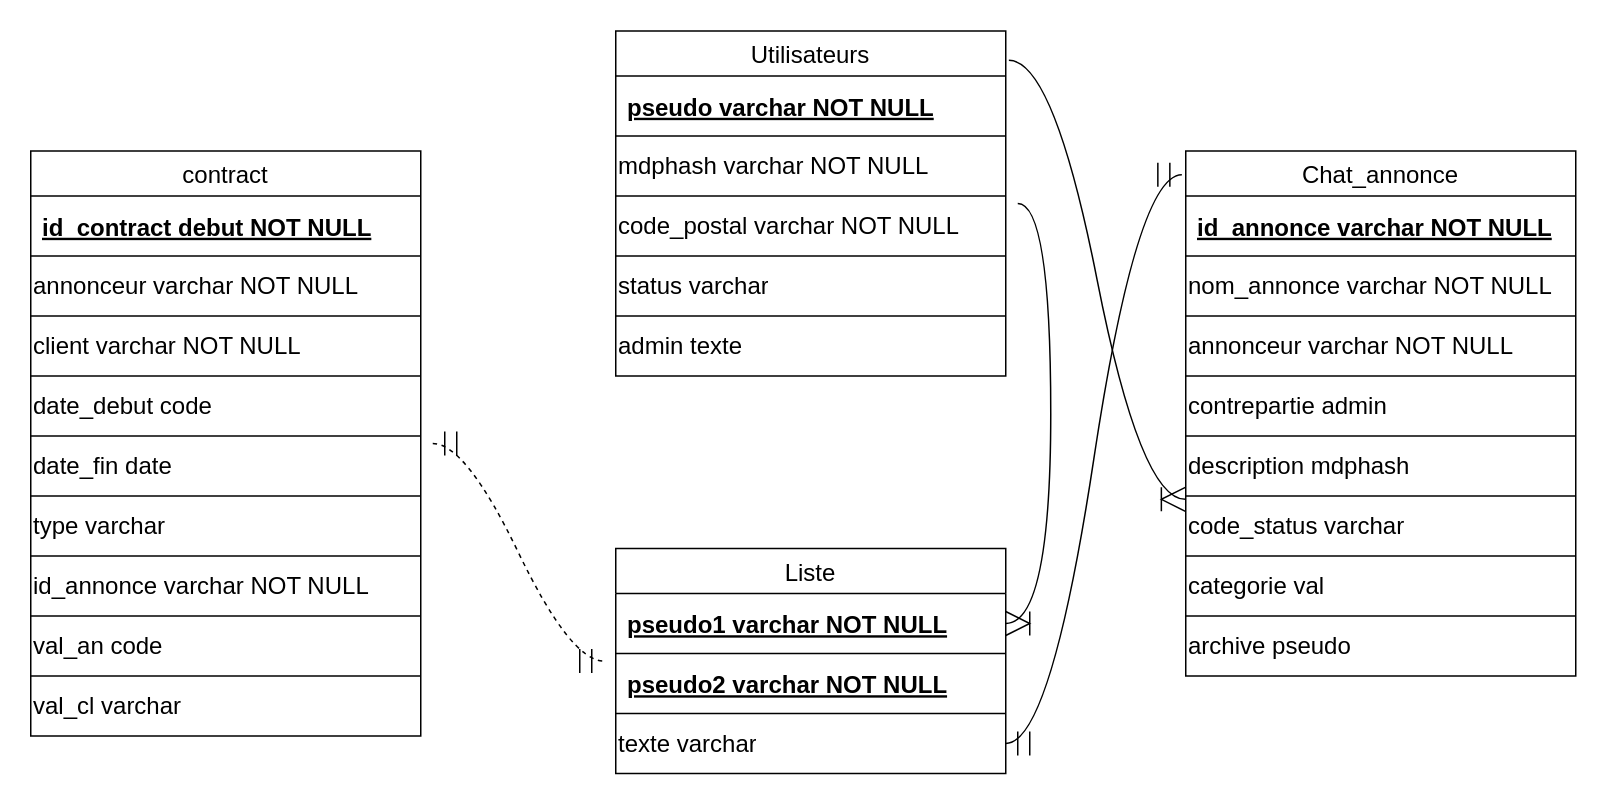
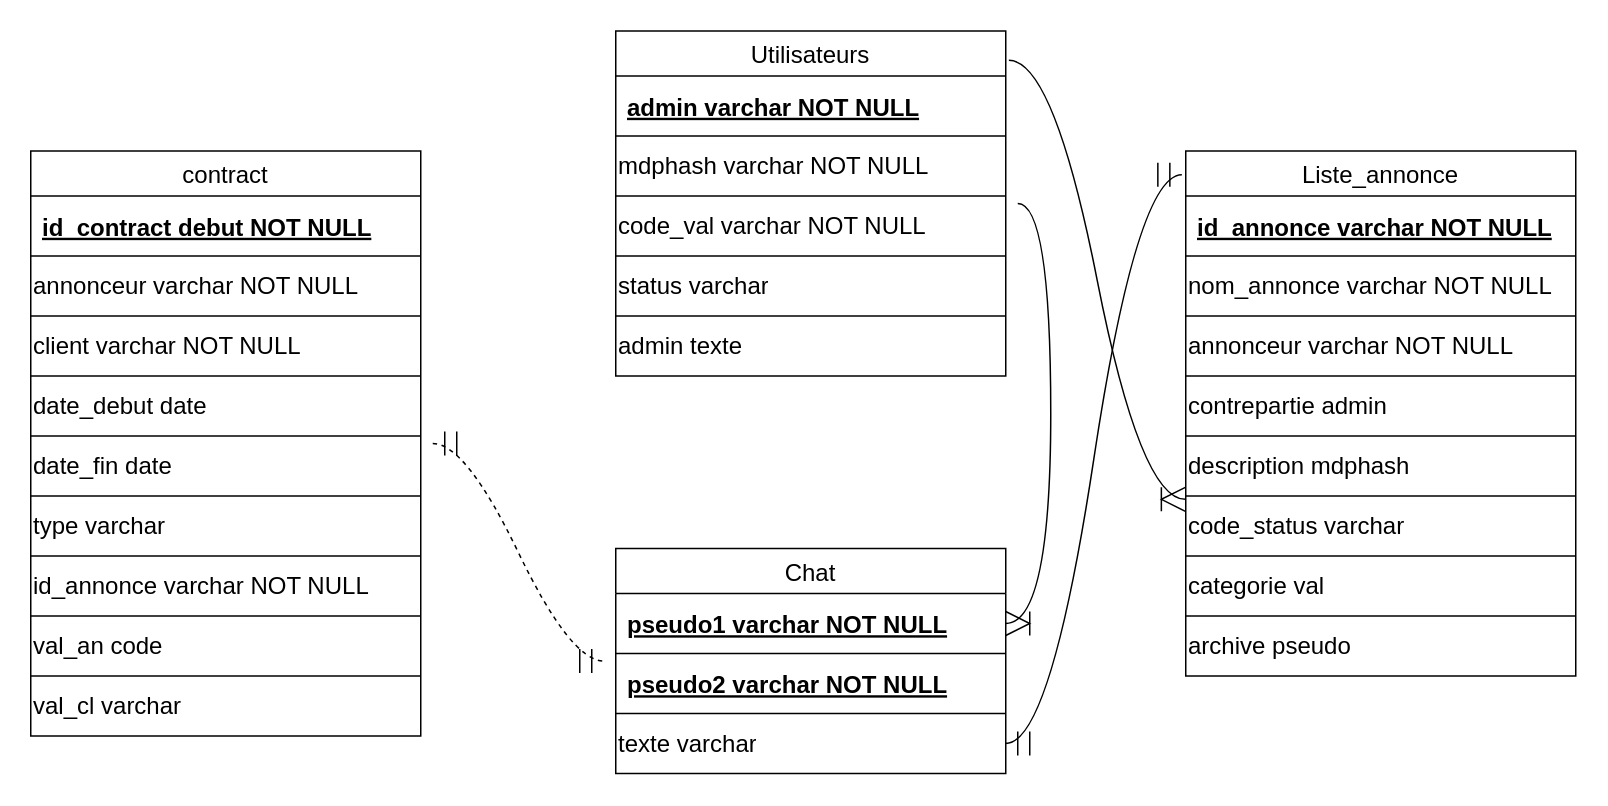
  <mxCell id="0" />
  <mxCell id="1" parent="0" />
  <mxCell id="2" value="Utilisateurs" style="shape=table;startSize=30;container=1;collapsible=0;childLayout=tableLayout;fontSize=16;" parent="1" vertex="1"><mxGeometry x="410" y="20" width="260" height="230" as="geometry" /></mxCell>
  <mxCell id="3" value="" style="shape=tableRow;horizontal=0;startSize=0;swimlaneHead=0;swimlaneBody=0;top=0;left=0;bottom=0;right=0;collapsible=0;dropTarget=0;fillColor=none;points=[[0,0.5],[1,0.5]];portConstraint=eastwest;fontSize=16;" parent="2" vertex="1"><mxGeometry y="30" width="260" height="40" as="geometry" /></mxCell>
- <mxCell id="4" value="pseudo varchar NOT NULL " style="shape=partialRectangle;overflow=hidden;connectable=0;fillColor=none;top=0;left=0;bottom=0;right=0;align=left;spacingLeft=6;fontStyle=5;fontSize=16;" parent="3" vertex="1"><mxGeometry width="260" height="40" as="geometry"><mxRectangle width="260" height="40" as="alternateBounds" /></mxGeometry></mxCell>
+ <mxCell id="4" value="admin varchar NOT NULL " style="shape=partialRectangle;overflow=hidden;connectable=0;fillColor=none;top=0;left=0;bottom=0;right=0;align=left;spacingLeft=6;fontStyle=5;fontSize=16;" parent="3" vertex="1"><mxGeometry width="260" height="40" as="geometry"><mxRectangle width="260" height="40" as="alternateBounds" /></mxGeometry></mxCell>
  <mxCell id="5" value="" style="shape=tableRow;horizontal=0;startSize=0;swimlaneHead=0;swimlaneBody=0;top=0;left=0;bottom=0;right=0;collapsible=0;dropTarget=0;fillColor=none;points=[[0,0.5],[1,0.5]];portConstraint=eastwest;fontSize=16;" parent="2" vertex="1"><mxGeometry y="70" width="260" height="40" as="geometry" /></mxCell>
  <mxCell id="6" value="mdphash varchar NOT NULL" style="shape=partialRectangle;html=1;whiteSpace=wrap;connectable=0;overflow=hidden;fillColor=none;top=0;left=0;bottom=0;right=0;pointerEvents=1;fontSize=16;align=left;" parent="5" vertex="1"><mxGeometry width="260" height="40" as="geometry"><mxRectangle width="260" height="40" as="alternateBounds" /></mxGeometry></mxCell>
  <mxCell id="7" value="" style="shape=tableRow;horizontal=0;startSize=0;swimlaneHead=0;swimlaneBody=0;top=0;left=0;bottom=0;right=0;collapsible=0;dropTarget=0;fillColor=none;points=[[0,0.5],[1,0.5]];portConstraint=eastwest;fontSize=16;" parent="2" vertex="1"><mxGeometry y="110" width="260" height="40" as="geometry" /></mxCell>
- <mxCell id="8" value="code_postal varchar NOT NULL" style="shape=partialRectangle;html=1;whiteSpace=wrap;connectable=0;overflow=hidden;fillColor=none;top=0;left=0;bottom=0;right=0;pointerEvents=1;fontSize=16;align=left;" parent="7" vertex="1"><mxGeometry width="260" height="40" as="geometry"><mxRectangle width="260" height="40" as="alternateBounds" /></mxGeometry></mxCell>
+ <mxCell id="8" value="code_val varchar NOT NULL" style="shape=partialRectangle;html=1;whiteSpace=wrap;connectable=0;overflow=hidden;fillColor=none;top=0;left=0;bottom=0;right=0;pointerEvents=1;fontSize=16;align=left;" parent="7" vertex="1"><mxGeometry width="260" height="40" as="geometry"><mxRectangle width="260" height="40" as="alternateBounds" /></mxGeometry></mxCell>
  <mxCell id="9" value="" style="shape=tableRow;horizontal=0;startSize=0;swimlaneHead=0;swimlaneBody=0;top=0;left=0;bottom=0;right=0;collapsible=0;dropTarget=0;fillColor=none;points=[[0,0.5],[1,0.5]];portConstraint=eastwest;fontSize=16;" parent="2" vertex="1"><mxGeometry y="150" width="260" height="40" as="geometry" /></mxCell>
  <mxCell id="10" value="status varchar" style="shape=partialRectangle;html=1;whiteSpace=wrap;connectable=0;overflow=hidden;fillColor=none;top=0;left=0;bottom=0;right=0;pointerEvents=1;fontSize=16;align=left;" parent="9" vertex="1"><mxGeometry width="260" height="40" as="geometry"><mxRectangle width="260" height="40" as="alternateBounds" /></mxGeometry></mxCell>
  <mxCell id="11" value="" style="shape=tableRow;horizontal=0;startSize=0;swimlaneHead=0;swimlaneBody=0;top=0;left=0;bottom=0;right=0;collapsible=0;dropTarget=0;fillColor=none;points=[[0,0.5],[1,0.5]];portConstraint=eastwest;fontSize=16;" parent="2" vertex="1"><mxGeometry y="190" width="260" height="40" as="geometry" /></mxCell>
  <mxCell id="12" value="admin texte" style="shape=partialRectangle;html=1;whiteSpace=wrap;connectable=0;overflow=hidden;fillColor=none;top=0;left=0;bottom=0;right=0;pointerEvents=1;fontSize=16;align=left;" parent="11" vertex="1"><mxGeometry width="260" height="40" as="geometry"><mxRectangle width="260" height="40" as="alternateBounds" /></mxGeometry></mxCell>
- <mxCell id="13" value="Chat_annonce" style="shape=table;startSize=30;container=1;collapsible=0;childLayout=tableLayout;fontSize=16;" parent="1" vertex="1"><mxGeometry x="790" y="100" width="260" height="350" as="geometry" /></mxCell>
+ <mxCell id="13" value="Liste_annonce" style="shape=table;startSize=30;container=1;collapsible=0;childLayout=tableLayout;fontSize=16;" parent="1" vertex="1"><mxGeometry x="790" y="100" width="260" height="350" as="geometry" /></mxCell>
  <mxCell id="14" value="" style="shape=tableRow;horizontal=0;startSize=0;swimlaneHead=0;swimlaneBody=0;top=0;left=0;bottom=0;right=0;collapsible=0;dropTarget=0;fillColor=none;points=[[0,0.5],[1,0.5]];portConstraint=eastwest;fontSize=16;" parent="13" vertex="1"><mxGeometry y="30" width="260" height="40" as="geometry" /></mxCell>
  <mxCell id="15" value="id_annonce varchar NOT NULL " style="shape=partialRectangle;overflow=hidden;connectable=0;fillColor=none;top=0;left=0;bottom=0;right=0;align=left;spacingLeft=6;fontStyle=5;fontSize=16;" parent="14" vertex="1"><mxGeometry width="260" height="40" as="geometry"><mxRectangle width="260" height="40" as="alternateBounds" /></mxGeometry></mxCell>
  <mxCell id="16" value="" style="shape=tableRow;horizontal=0;startSize=0;swimlaneHead=0;swimlaneBody=0;top=0;left=0;bottom=0;right=0;collapsible=0;dropTarget=0;fillColor=none;points=[[0,0.5],[1,0.5]];portConstraint=eastwest;fontSize=16;" parent="13" vertex="1"><mxGeometry y="70" width="260" height="40" as="geometry" /></mxCell>
  <mxCell id="17" value="nom_annonce varchar NOT NULL" style="shape=partialRectangle;html=1;whiteSpace=wrap;connectable=0;overflow=hidden;fillColor=none;top=0;left=0;bottom=0;right=0;pointerEvents=1;fontSize=16;align=left;" parent="16" vertex="1"><mxGeometry width="260" height="40" as="geometry"><mxRectangle width="260" height="40" as="alternateBounds" /></mxGeometry></mxCell>
  <mxCell id="18" value="" style="shape=tableRow;horizontal=0;startSize=0;swimlaneHead=0;swimlaneBody=0;top=0;left=0;bottom=0;right=0;collapsible=0;dropTarget=0;fillColor=none;points=[[0,0.5],[1,0.5]];portConstraint=eastwest;fontSize=16;" parent="13" vertex="1"><mxGeometry y="110" width="260" height="40" as="geometry" /></mxCell>
  <mxCell id="19" value="annonceur varchar NOT NULL" style="shape=partialRectangle;html=1;whiteSpace=wrap;connectable=0;overflow=hidden;fillColor=none;top=0;left=0;bottom=0;right=0;pointerEvents=1;fontSize=16;portConstraint=eastwest;align=left;" parent="18" vertex="1"><mxGeometry width="260" height="40" as="geometry"><mxRectangle width="260" height="40" as="alternateBounds" /></mxGeometry></mxCell>
  <mxCell id="20" value="" style="shape=tableRow;horizontal=0;startSize=0;swimlaneHead=0;swimlaneBody=0;top=0;left=0;bottom=0;right=0;collapsible=0;dropTarget=0;fillColor=none;points=[[0,0.5],[1,0.5]];portConstraint=eastwest;fontSize=16;" parent="13" vertex="1"><mxGeometry y="150" width="260" height="40" as="geometry" /></mxCell>
  <mxCell id="21" value="contrepartie admin " style="shape=partialRectangle;html=1;whiteSpace=wrap;connectable=0;overflow=hidden;fillColor=none;top=0;left=0;bottom=0;right=0;pointerEvents=1;fontSize=16;align=left;" parent="20" vertex="1"><mxGeometry width="260" height="40" as="geometry"><mxRectangle width="260" height="40" as="alternateBounds" /></mxGeometry></mxCell>
  <mxCell id="22" value="" style="shape=tableRow;horizontal=0;startSize=0;swimlaneHead=0;swimlaneBody=0;top=0;left=0;bottom=0;right=0;collapsible=0;dropTarget=0;fillColor=none;points=[[0,0.5],[1,0.5]];portConstraint=eastwest;fontSize=16;" parent="13" vertex="1"><mxGeometry y="190" width="260" height="40" as="geometry" /></mxCell>
  <mxCell id="23" value="description mdphash" style="shape=partialRectangle;html=1;whiteSpace=wrap;connectable=0;overflow=hidden;fillColor=none;top=0;left=0;bottom=0;right=0;pointerEvents=1;fontSize=16;align=left;" parent="22" vertex="1"><mxGeometry width="260" height="40" as="geometry"><mxRectangle width="260" height="40" as="alternateBounds" /></mxGeometry></mxCell>
  <mxCell id="24" value="" style="shape=tableRow;horizontal=0;startSize=0;swimlaneHead=0;swimlaneBody=0;top=0;left=0;bottom=0;right=0;collapsible=0;dropTarget=0;fillColor=none;points=[[0,0.5],[1,0.5]];portConstraint=eastwest;fontSize=16;" parent="13" vertex="1"><mxGeometry y="230" width="260" height="40" as="geometry" /></mxCell>
  <mxCell id="25" value="code_status varchar" style="shape=partialRectangle;html=1;whiteSpace=wrap;connectable=0;overflow=hidden;fillColor=none;top=0;left=0;bottom=0;right=0;pointerEvents=1;fontSize=16;align=left;" parent="24" vertex="1"><mxGeometry width="260" height="40" as="geometry"><mxRectangle width="260" height="40" as="alternateBounds" /></mxGeometry></mxCell>
  <mxCell id="26" style="shape=tableRow;horizontal=0;startSize=0;swimlaneHead=0;swimlaneBody=0;top=0;left=0;bottom=0;right=0;collapsible=0;dropTarget=0;fillColor=none;points=[[0,0.5],[1,0.5]];portConstraint=eastwest;fontSize=16;" parent="13" vertex="1"><mxGeometry y="270" width="260" height="40" as="geometry" /></mxCell>
  <mxCell id="27" value="categorie val" style="shape=partialRectangle;html=1;whiteSpace=wrap;connectable=0;overflow=hidden;fillColor=none;top=0;left=0;bottom=0;right=0;pointerEvents=1;fontSize=16;align=left;" parent="26" vertex="1"><mxGeometry width="260" height="40" as="geometry"><mxRectangle width="260" height="40" as="alternateBounds" /></mxGeometry></mxCell>
  <mxCell id="28" style="shape=tableRow;horizontal=0;startSize=0;swimlaneHead=0;swimlaneBody=0;top=0;left=0;bottom=0;right=0;collapsible=0;dropTarget=0;fillColor=none;points=[[0,0.5],[1,0.5]];portConstraint=eastwest;fontSize=16;" parent="13" vertex="1"><mxGeometry y="310" width="260" height="40" as="geometry" /></mxCell>
  <mxCell id="29" value="archive pseudo" style="shape=partialRectangle;html=1;whiteSpace=wrap;connectable=0;overflow=hidden;fillColor=none;top=0;left=0;bottom=0;right=0;pointerEvents=1;fontSize=16;align=left;" parent="28" vertex="1"><mxGeometry width="260" height="40" as="geometry"><mxRectangle width="260" height="40" as="alternateBounds" /></mxGeometry></mxCell>
- <mxCell id="30" value="Liste" style="shape=table;startSize=30;container=1;collapsible=0;childLayout=tableLayout;fontSize=16;" parent="1" vertex="1"><mxGeometry x="410" y="365" width="260" height="150" as="geometry" /></mxCell>
+ <mxCell id="30" value="Chat" style="shape=table;startSize=30;container=1;collapsible=0;childLayout=tableLayout;fontSize=16;" parent="1" vertex="1"><mxGeometry x="410" y="365" width="260" height="150" as="geometry" /></mxCell>
  <mxCell id="31" value="" style="shape=tableRow;horizontal=0;startSize=0;swimlaneHead=0;swimlaneBody=0;top=0;left=0;bottom=0;right=0;collapsible=0;dropTarget=0;fillColor=none;points=[[0,0.5],[1,0.5]];portConstraint=eastwest;fontSize=16;" parent="30" vertex="1"><mxGeometry y="30" width="260" height="40" as="geometry" /></mxCell>
  <mxCell id="32" value="pseudo1 varchar NOT NULL " style="shape=partialRectangle;overflow=hidden;connectable=0;fillColor=none;top=0;left=0;bottom=0;right=0;align=left;spacingLeft=6;fontStyle=5;fontSize=16;" parent="31" vertex="1"><mxGeometry width="260" height="40" as="geometry"><mxRectangle width="260" height="40" as="alternateBounds" /></mxGeometry></mxCell>
  <mxCell id="33" style="shape=tableRow;horizontal=0;startSize=0;swimlaneHead=0;swimlaneBody=0;top=0;left=0;bottom=0;right=0;collapsible=0;dropTarget=0;fillColor=none;points=[[0,0.5],[1,0.5]];portConstraint=eastwest;fontSize=16;" parent="30" vertex="1"><mxGeometry y="70" width="260" height="40" as="geometry" /></mxCell>
  <mxCell id="34" value="pseudo2 varchar NOT NULL" style="shape=partialRectangle;overflow=hidden;connectable=0;fillColor=none;top=0;left=0;bottom=0;right=0;align=left;spacingLeft=6;fontStyle=5;fontSize=16;" parent="33" vertex="1"><mxGeometry width="260" height="40" as="geometry"><mxRectangle width="260" height="40" as="alternateBounds" /></mxGeometry></mxCell>
  <mxCell id="35" value="" style="shape=tableRow;horizontal=0;startSize=0;swimlaneHead=0;swimlaneBody=0;top=0;left=0;bottom=0;right=0;collapsible=0;dropTarget=0;fillColor=none;points=[[0,0.5],[1,0.5]];portConstraint=eastwest;fontSize=16;" parent="30" vertex="1"><mxGeometry y="110" width="260" height="40" as="geometry" /></mxCell>
  <mxCell id="36" value="texte varchar" style="shape=partialRectangle;html=1;whiteSpace=wrap;connectable=0;overflow=hidden;fillColor=none;top=0;left=0;bottom=0;right=0;pointerEvents=1;fontSize=16;align=left;" parent="35" vertex="1"><mxGeometry width="260" height="40" as="geometry"><mxRectangle width="260" height="40" as="alternateBounds" /></mxGeometry></mxCell>
  <mxCell id="37" value="contract" style="shape=table;startSize=30;container=1;collapsible=0;childLayout=tableLayout;fontSize=16;" parent="1" vertex="1"><mxGeometry x="20" y="100" width="260" height="390" as="geometry" /></mxCell>
  <mxCell id="38" value="" style="shape=tableRow;horizontal=0;startSize=0;swimlaneHead=0;swimlaneBody=0;top=0;left=0;bottom=0;right=0;collapsible=0;dropTarget=0;fillColor=none;points=[[0,0.5],[1,0.5]];portConstraint=eastwest;fontSize=16;" parent="37" vertex="1"><mxGeometry y="30" width="260" height="40" as="geometry" /></mxCell>
  <mxCell id="39" value="id_contract debut NOT NULL " style="shape=partialRectangle;overflow=hidden;connectable=0;fillColor=none;top=0;left=0;bottom=0;right=0;align=left;spacingLeft=6;fontStyle=5;fontSize=16;" parent="38" vertex="1"><mxGeometry width="260" height="40" as="geometry"><mxRectangle width="260" height="40" as="alternateBounds" /></mxGeometry></mxCell>
  <mxCell id="40" value="" style="shape=tableRow;horizontal=0;startSize=0;swimlaneHead=0;swimlaneBody=0;top=0;left=0;bottom=0;right=0;collapsible=0;dropTarget=0;fillColor=none;points=[[0,0.5],[1,0.5]];portConstraint=eastwest;fontSize=16;" parent="37" vertex="1"><mxGeometry y="70" width="260" height="40" as="geometry" /></mxCell>
  <mxCell id="41" value="annonceur varchar NOT NULL" style="shape=partialRectangle;html=1;whiteSpace=wrap;connectable=0;overflow=hidden;fillColor=none;top=0;left=0;bottom=0;right=0;pointerEvents=1;fontSize=16;align=left;" parent="40" vertex="1"><mxGeometry width="260" height="40" as="geometry"><mxRectangle width="260" height="40" as="alternateBounds" /></mxGeometry></mxCell>
  <mxCell id="42" value="" style="shape=tableRow;horizontal=0;startSize=0;swimlaneHead=0;swimlaneBody=0;top=0;left=0;bottom=0;right=0;collapsible=0;dropTarget=0;fillColor=none;points=[[0,0.5],[1,0.5]];portConstraint=eastwest;fontSize=16;" parent="37" vertex="1"><mxGeometry y="110" width="260" height="40" as="geometry" /></mxCell>
  <mxCell id="43" value="client varchar NOT NULL" style="shape=partialRectangle;html=1;whiteSpace=wrap;connectable=0;overflow=hidden;fillColor=none;top=0;left=0;bottom=0;right=0;pointerEvents=1;fontSize=16;portConstraint=eastwest;align=left;" parent="42" vertex="1"><mxGeometry width="260" height="40" as="geometry"><mxRectangle width="260" height="40" as="alternateBounds" /></mxGeometry></mxCell>
  <mxCell id="44" value="" style="shape=tableRow;horizontal=0;startSize=0;swimlaneHead=0;swimlaneBody=0;top=0;left=0;bottom=0;right=0;collapsible=0;dropTarget=0;fillColor=none;points=[[0,0.5],[1,0.5]];portConstraint=eastwest;fontSize=16;" parent="37" vertex="1"><mxGeometry y="150" width="260" height="40" as="geometry" /></mxCell>
- <mxCell id="45" value="date_debut code" style="shape=partialRectangle;html=1;whiteSpace=wrap;connectable=0;overflow=hidden;fillColor=none;top=0;left=0;bottom=0;right=0;pointerEvents=1;fontSize=16;align=left;" parent="44" vertex="1"><mxGeometry width="260" height="40" as="geometry"><mxRectangle width="260" height="40" as="alternateBounds" /></mxGeometry></mxCell>
+ <mxCell id="45" value="date_debut date" style="shape=partialRectangle;html=1;whiteSpace=wrap;connectable=0;overflow=hidden;fillColor=none;top=0;left=0;bottom=0;right=0;pointerEvents=1;fontSize=16;align=left;" parent="44" vertex="1"><mxGeometry width="260" height="40" as="geometry"><mxRectangle width="260" height="40" as="alternateBounds" /></mxGeometry></mxCell>
  <mxCell id="46" value="" style="shape=tableRow;horizontal=0;startSize=0;swimlaneHead=0;swimlaneBody=0;top=0;left=0;bottom=0;right=0;collapsible=0;dropTarget=0;fillColor=none;points=[[0,0.5],[1,0.5]];portConstraint=eastwest;fontSize=16;" parent="37" vertex="1"><mxGeometry y="190" width="260" height="40" as="geometry" /></mxCell>
  <mxCell id="47" value="date_fin date" style="shape=partialRectangle;html=1;whiteSpace=wrap;connectable=0;overflow=hidden;fillColor=none;top=0;left=0;bottom=0;right=0;pointerEvents=1;fontSize=16;align=left;" parent="46" vertex="1"><mxGeometry width="260" height="40" as="geometry"><mxRectangle width="260" height="40" as="alternateBounds" /></mxGeometry></mxCell>
  <mxCell id="48" value="" style="shape=tableRow;horizontal=0;startSize=0;swimlaneHead=0;swimlaneBody=0;top=0;left=0;bottom=0;right=0;collapsible=0;dropTarget=0;fillColor=none;points=[[0,0.5],[1,0.5]];portConstraint=eastwest;fontSize=16;" parent="37" vertex="1"><mxGeometry y="230" width="260" height="40" as="geometry" /></mxCell>
  <mxCell id="49" value="type varchar" style="shape=partialRectangle;html=1;whiteSpace=wrap;connectable=0;overflow=hidden;fillColor=none;top=0;left=0;bottom=0;right=0;pointerEvents=1;fontSize=16;align=left;" parent="48" vertex="1"><mxGeometry width="260" height="40" as="geometry"><mxRectangle width="260" height="40" as="alternateBounds" /></mxGeometry></mxCell>
  <mxCell id="50" style="shape=tableRow;horizontal=0;startSize=0;swimlaneHead=0;swimlaneBody=0;top=0;left=0;bottom=0;right=0;collapsible=0;dropTarget=0;fillColor=none;points=[[0,0.5],[1,0.5]];portConstraint=eastwest;fontSize=16;" parent="37" vertex="1"><mxGeometry y="270" width="260" height="40" as="geometry" /></mxCell>
  <mxCell id="51" value="id_annonce varchar NOT NULL" style="shape=partialRectangle;html=1;whiteSpace=wrap;connectable=0;overflow=hidden;fillColor=none;top=0;left=0;bottom=0;right=0;pointerEvents=1;fontSize=16;align=left;" parent="50" vertex="1"><mxGeometry width="260" height="40" as="geometry"><mxRectangle width="260" height="40" as="alternateBounds" /></mxGeometry></mxCell>
  <mxCell id="52" style="shape=tableRow;horizontal=0;startSize=0;swimlaneHead=0;swimlaneBody=0;top=0;left=0;bottom=0;right=0;collapsible=0;dropTarget=0;fillColor=none;points=[[0,0.5],[1,0.5]];portConstraint=eastwest;fontSize=16;" parent="37" vertex="1"><mxGeometry y="310" width="260" height="40" as="geometry" /></mxCell>
  <mxCell id="53" value="val_an code" style="shape=partialRectangle;html=1;whiteSpace=wrap;connectable=0;overflow=hidden;fillColor=none;top=0;left=0;bottom=0;right=0;pointerEvents=1;fontSize=16;align=left;" parent="52" vertex="1"><mxGeometry width="260" height="40" as="geometry"><mxRectangle width="260" height="40" as="alternateBounds" /></mxGeometry></mxCell>
  <mxCell id="54" style="shape=tableRow;horizontal=0;startSize=0;swimlaneHead=0;swimlaneBody=0;top=0;left=0;bottom=0;right=0;collapsible=0;dropTarget=0;fillColor=none;points=[[0,0.5],[1,0.5]];portConstraint=eastwest;fontSize=16;" parent="37" vertex="1"><mxGeometry y="350" width="260" height="40" as="geometry" /></mxCell>
  <mxCell id="55" value="val_cl varchar" style="shape=partialRectangle;html=1;whiteSpace=wrap;connectable=0;overflow=hidden;fillColor=none;top=0;left=0;bottom=0;right=0;pointerEvents=1;fontSize=16;align=left;" parent="54" vertex="1"><mxGeometry width="260" height="40" as="geometry"><mxRectangle width="260" height="40" as="alternateBounds" /></mxGeometry></mxCell>
  <mxCell id="56" value="" style="edgeStyle=entityRelationEdgeStyle;fontSize=12;html=1;endArrow=ERmandOne;startArrow=ERmandOne;rounded=0;startSize=14;endSize=14;sourcePerimeterSpacing=8;targetPerimeterSpacing=8;curved=1;dashed=1;" parent="1" source="37" target="30" edge="1"><mxGeometry width="100" height="100" relative="1" as="geometry"><mxPoint x="750" y="440" as="sourcePoint" /><mxPoint x="850" y="340" as="targetPoint" /></mxGeometry></mxCell>
  <mxCell id="57" value="" style="edgeStyle=entityRelationEdgeStyle;fontSize=12;html=1;endArrow=ERoneToMany;rounded=0;startSize=14;endSize=14;sourcePerimeterSpacing=8;targetPerimeterSpacing=8;curved=1;entryX=1;entryY=0.5;entryDx=0;entryDy=0;" parent="1" source="2" target="31" edge="1"><mxGeometry width="100" height="100" relative="1" as="geometry"><mxPoint x="750" y="440" as="sourcePoint" /><mxPoint x="680" y="380" as="targetPoint" /></mxGeometry></mxCell>
  <mxCell id="58" value="" style="edgeStyle=entityRelationEdgeStyle;fontSize=12;html=1;endArrow=ERmandOne;startArrow=ERmandOne;rounded=0;startSize=14;endSize=14;sourcePerimeterSpacing=8;targetPerimeterSpacing=8;curved=1;entryX=-0.01;entryY=0.045;entryDx=0;entryDy=0;entryPerimeter=0;exitX=1;exitY=0.5;exitDx=0;exitDy=0;" parent="1" source="35" target="13" edge="1"><mxGeometry width="100" height="100" relative="1" as="geometry"><mxPoint x="750" y="440" as="sourcePoint" /><mxPoint x="850" y="340" as="targetPoint" /></mxGeometry></mxCell>
  <mxCell id="59" value="" style="edgeStyle=entityRelationEdgeStyle;fontSize=12;html=1;endArrow=ERoneToMany;rounded=0;startSize=14;endSize=14;sourcePerimeterSpacing=8;targetPerimeterSpacing=8;curved=1;exitX=1.008;exitY=0.085;exitDx=0;exitDy=0;exitPerimeter=0;entryX=-0.001;entryY=0.056;entryDx=0;entryDy=0;entryPerimeter=0;" parent="1" source="2" target="24" edge="1"><mxGeometry width="100" height="100" relative="1" as="geometry"><mxPoint x="750" y="440" as="sourcePoint" /><mxPoint x="850" y="340" as="targetPoint" /></mxGeometry></mxCell>
